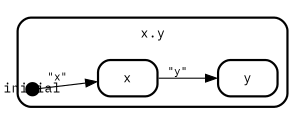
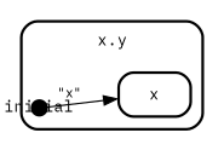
  digraph {
    compound=true
    fontname="IBM Plex Mono"
    fontsize=12
    nodesep=0.3
    ordering=out
    penwidth=2.0
    rankdir=LR
    ranksep=0.1
    splines=true
    node [fillcolor="#FFFFFF01" fontname="IBM Plex Mono" fontsize=12 margin=0 penwidth=2.0 shape=plaintext style=filled]
    edge [fontname="IBM Plex Mono" fontsize=10]
    "x.y" [fixedsize=true height=0 shape=point style=invis width=0]
    initial [color=black fillcolor=black fixedsize=true height=0.15 shape=circle margin=""]
    n3 [label=<         <table align="center" cellborder="0" border="2" style="rounded" width="48">           <tr><td width="48" cellpadding="7">x</td></tr>         </table>       >]
-   n4 [label=<         <table align="center" cellborder="0" border="2" style="rounded" width="48">           <tr><td width="48" cellpadding="7">y</td></tr>         </table>       >]
    subgraph cluster_1 {
      label=<     <table cellborder="0" border="0">       <tr><td>x.y</td></tr>     </table>     >
      style=rounded
      "x.y"
      initial
      n3
-     n4
    }
    initial -> n3 [label="\"x\"   \l"]
-   n3 -> n4 [label="\"y\"   \l"]
  }
